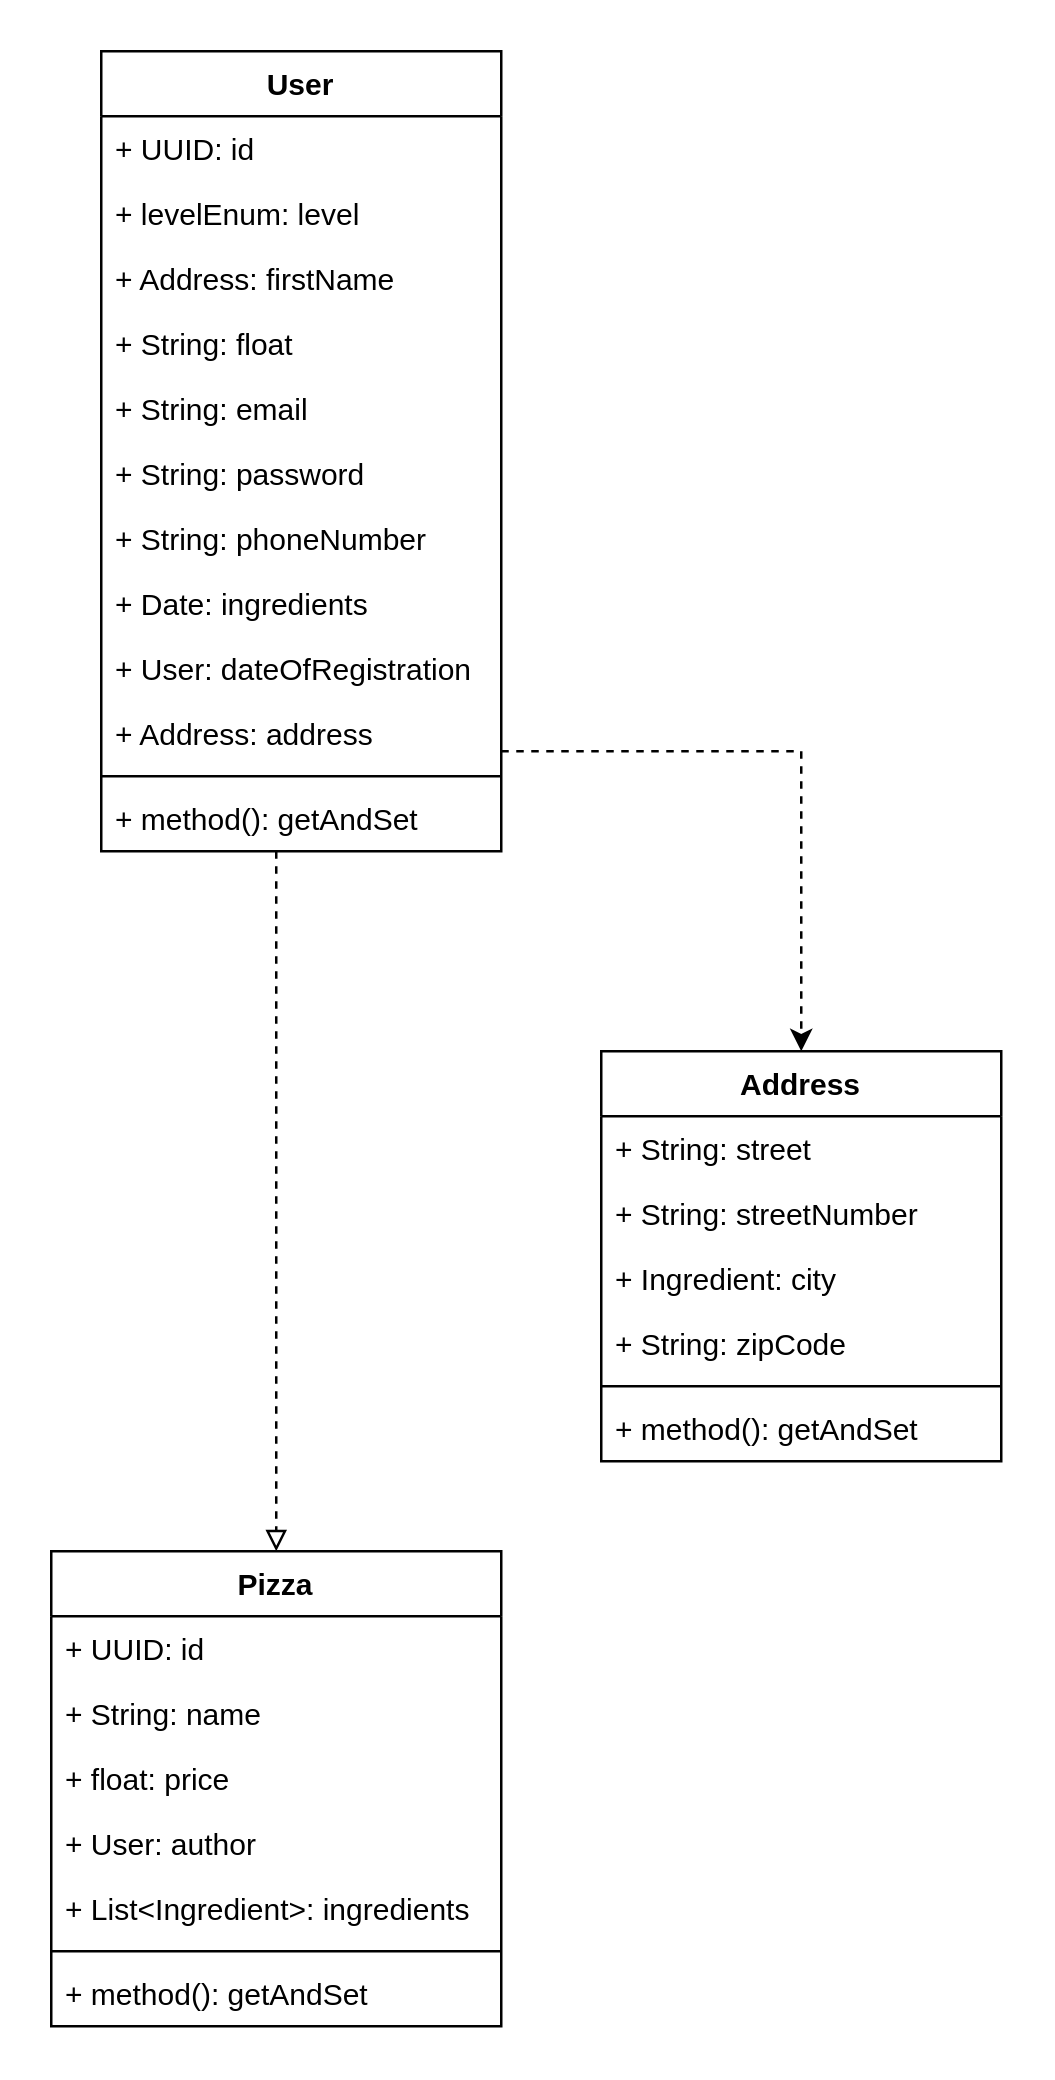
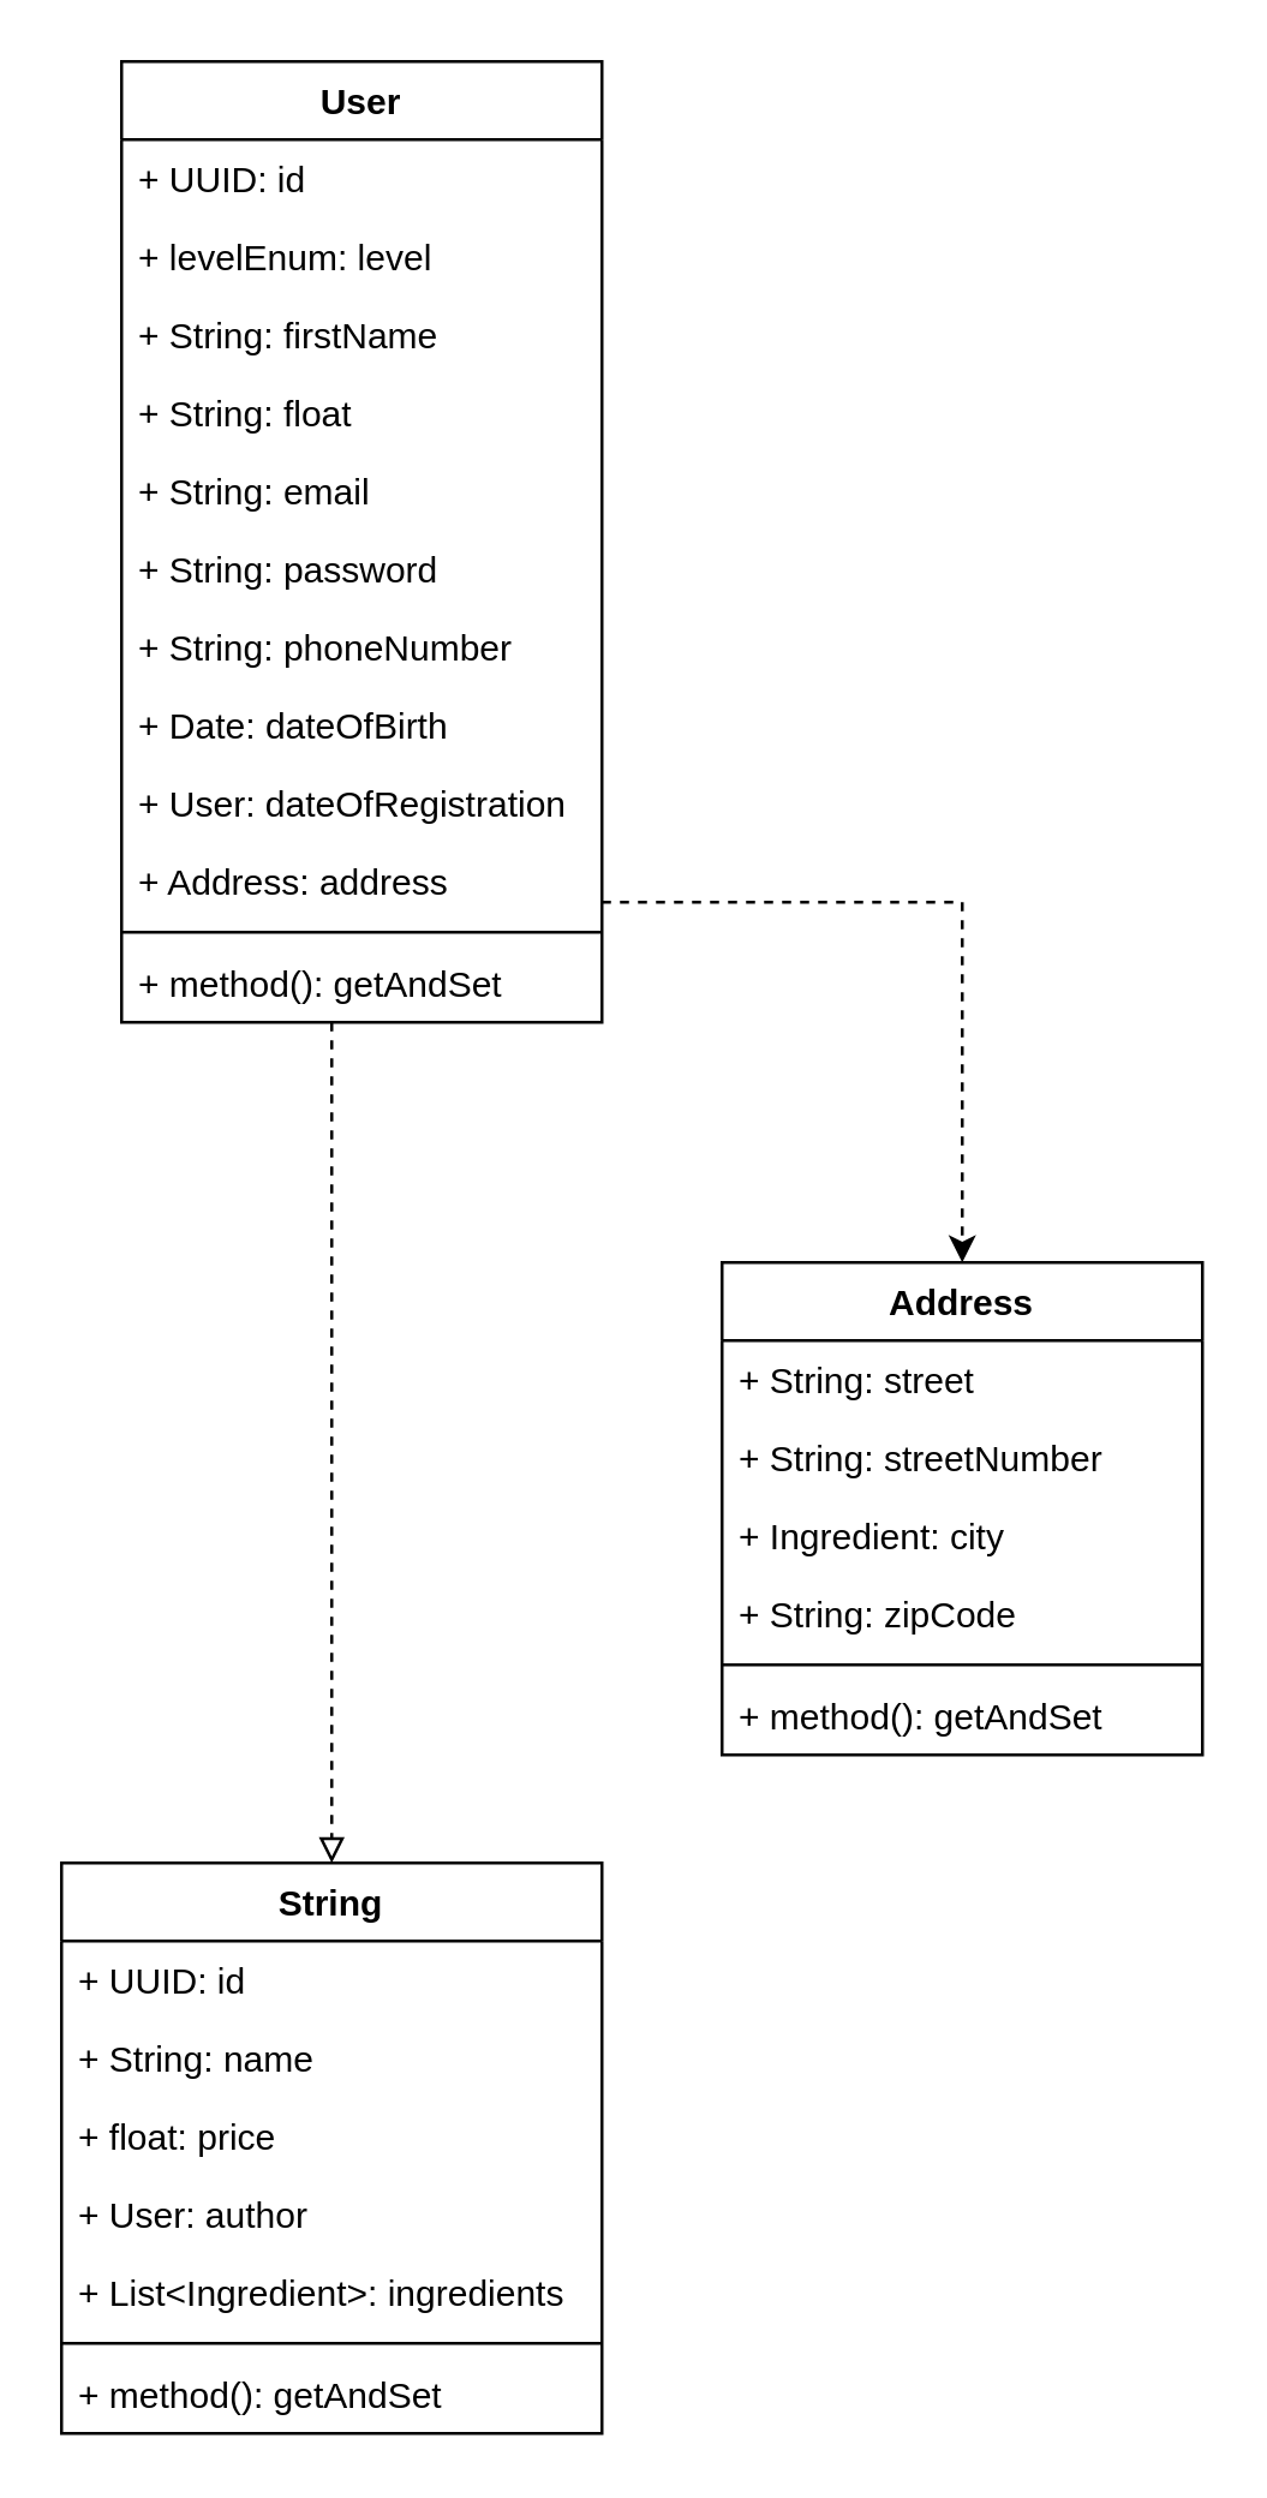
  <mxCell id="0" />
  <mxCell id="1" parent="0" />
  <mxCell id="2" style="edgeStyle=orthogonalEdgeStyle;rounded=0;orthogonalLoop=1;jettySize=auto;html=1;entryX=0.5;entryY=0;entryDx=0;entryDy=0;endArrow=block;endFill=0;dashed=1;" edge="1" parent="1" source="4" target="17"><mxGeometry relative="1" as="geometry"><Array as="points"><mxPoint x="110" y="370" /><mxPoint x="110" y="370" /></Array></mxGeometry></mxCell>
  <mxCell id="3" style="edgeStyle=orthogonalEdgeStyle;rounded=0;orthogonalLoop=1;jettySize=auto;html=1;entryX=0.5;entryY=0;entryDx=0;entryDy=0;endArrow=classic;endFill=1;dashed=1;" edge="1" parent="1" source="4" target="25"><mxGeometry relative="1" as="geometry"><Array as="points"><mxPoint x="320" y="300" /></Array></mxGeometry></mxCell>
  <mxCell id="4" value="User" style="swimlane;fontStyle=1;align=center;verticalAlign=top;childLayout=stackLayout;horizontal=1;startSize=26;horizontalStack=0;resizeParent=1;resizeParentMax=0;resizeLast=0;collapsible=1;marginBottom=0;" vertex="1" parent="1"><mxGeometry x="40" y="20" width="160" height="320" as="geometry" /></mxCell>
  <mxCell id="5" value="+ UUID: id&#10;" style="text;strokeColor=none;fillColor=none;align=left;verticalAlign=top;spacingLeft=4;spacingRight=4;overflow=hidden;rotatable=0;points=[[0,0.5],[1,0.5]];portConstraint=eastwest;" vertex="1" parent="4"><mxGeometry y="26" width="160" height="26" as="geometry" /></mxCell>
  <mxCell id="6" value="+ levelEnum: level&#10;" style="text;strokeColor=none;fillColor=none;align=left;verticalAlign=top;spacingLeft=4;spacingRight=4;overflow=hidden;rotatable=0;points=[[0,0.5],[1,0.5]];portConstraint=eastwest;" vertex="1" parent="4"><mxGeometry y="52" width="160" height="26" as="geometry" /></mxCell>
- <mxCell id="7" value="+ Address: firstName" style="text;strokeColor=none;fillColor=none;align=left;verticalAlign=top;spacingLeft=4;spacingRight=4;overflow=hidden;rotatable=0;points=[[0,0.5],[1,0.5]];portConstraint=eastwest;" vertex="1" parent="4"><mxGeometry y="78" width="160" height="26" as="geometry" /></mxCell>
+ <mxCell id="7" value="+ String: firstName" style="text;strokeColor=none;fillColor=none;align=left;verticalAlign=top;spacingLeft=4;spacingRight=4;overflow=hidden;rotatable=0;points=[[0,0.5],[1,0.5]];portConstraint=eastwest;" vertex="1" parent="4"><mxGeometry y="78" width="160" height="26" as="geometry" /></mxCell>
  <mxCell id="8" value="+ String: float" style="text;strokeColor=none;fillColor=none;align=left;verticalAlign=top;spacingLeft=4;spacingRight=4;overflow=hidden;rotatable=0;points=[[0,0.5],[1,0.5]];portConstraint=eastwest;" vertex="1" parent="4"><mxGeometry y="104" width="160" height="26" as="geometry" /></mxCell>
  <mxCell id="9" value="+ String: email&#10;" style="text;strokeColor=none;fillColor=none;align=left;verticalAlign=top;spacingLeft=4;spacingRight=4;overflow=hidden;rotatable=0;points=[[0,0.5],[1,0.5]];portConstraint=eastwest;" vertex="1" parent="4"><mxGeometry y="130" width="160" height="26" as="geometry" /></mxCell>
  <mxCell id="10" value="+ String: password" style="text;strokeColor=none;fillColor=none;align=left;verticalAlign=top;spacingLeft=4;spacingRight=4;overflow=hidden;rotatable=0;points=[[0,0.5],[1,0.5]];portConstraint=eastwest;" vertex="1" parent="4"><mxGeometry y="156" width="160" height="26" as="geometry" /></mxCell>
  <mxCell id="11" value="+ String: phoneNumber&#10;" style="text;strokeColor=none;fillColor=none;align=left;verticalAlign=top;spacingLeft=4;spacingRight=4;overflow=hidden;rotatable=0;points=[[0,0.5],[1,0.5]];portConstraint=eastwest;" vertex="1" parent="4"><mxGeometry y="182" width="160" height="26" as="geometry" /></mxCell>
- <mxCell id="12" value="+ Date: ingredients&#10;" style="text;strokeColor=none;fillColor=none;align=left;verticalAlign=top;spacingLeft=4;spacingRight=4;overflow=hidden;rotatable=0;points=[[0,0.5],[1,0.5]];portConstraint=eastwest;" vertex="1" parent="4"><mxGeometry y="208" width="160" height="26" as="geometry" /></mxCell>
+ <mxCell id="12" value="+ Date: dateOfBirth&#10;" style="text;strokeColor=none;fillColor=none;align=left;verticalAlign=top;spacingLeft=4;spacingRight=4;overflow=hidden;rotatable=0;points=[[0,0.5],[1,0.5]];portConstraint=eastwest;" vertex="1" parent="4"><mxGeometry y="208" width="160" height="26" as="geometry" /></mxCell>
  <mxCell id="13" value="+ User: dateOfRegistration&#10;" style="text;strokeColor=none;fillColor=none;align=left;verticalAlign=top;spacingLeft=4;spacingRight=4;overflow=hidden;rotatable=0;points=[[0,0.5],[1,0.5]];portConstraint=eastwest;" vertex="1" parent="4"><mxGeometry y="234" width="160" height="26" as="geometry" /></mxCell>
  <mxCell id="14" value="+ Address: address&#10;" style="text;strokeColor=none;fillColor=none;align=left;verticalAlign=top;spacingLeft=4;spacingRight=4;overflow=hidden;rotatable=0;points=[[0,0.5],[1,0.5]];portConstraint=eastwest;" vertex="1" parent="4"><mxGeometry y="260" width="160" height="26" as="geometry" /></mxCell>
  <mxCell id="15" value="" style="line;strokeWidth=1;fillColor=none;align=left;verticalAlign=middle;spacingTop=-1;spacingLeft=3;spacingRight=3;rotatable=0;labelPosition=right;points=[];portConstraint=eastwest;" vertex="1" parent="4"><mxGeometry y="286" width="160" height="8" as="geometry" /></mxCell>
  <mxCell id="16" value="+ method(): getAndSet&#10;" style="text;strokeColor=none;fillColor=none;align=left;verticalAlign=top;spacingLeft=4;spacingRight=4;overflow=hidden;rotatable=0;points=[[0,0.5],[1,0.5]];portConstraint=eastwest;" vertex="1" parent="4"><mxGeometry y="294" width="160" height="26" as="geometry" /></mxCell>
- <mxCell id="17" value="Pizza" style="swimlane;fontStyle=1;align=center;verticalAlign=top;childLayout=stackLayout;horizontal=1;startSize=26;horizontalStack=0;resizeParent=1;resizeParentMax=0;resizeLast=0;collapsible=1;marginBottom=0;" vertex="1" parent="1"><mxGeometry x="20" y="620" width="180" height="190" as="geometry" /></mxCell>
+ <mxCell id="17" value="String" style="swimlane;fontStyle=1;align=center;verticalAlign=top;childLayout=stackLayout;horizontal=1;startSize=26;horizontalStack=0;resizeParent=1;resizeParentMax=0;resizeLast=0;collapsible=1;marginBottom=0;" vertex="1" parent="1"><mxGeometry x="20" y="620" width="180" height="190" as="geometry" /></mxCell>
  <mxCell id="18" value="+ UUID: id&#10;" style="text;strokeColor=none;fillColor=none;align=left;verticalAlign=top;spacingLeft=4;spacingRight=4;overflow=hidden;rotatable=0;points=[[0,0.5],[1,0.5]];portConstraint=eastwest;" vertex="1" parent="17"><mxGeometry y="26" width="180" height="26" as="geometry" /></mxCell>
  <mxCell id="19" value="+ String: name" style="text;strokeColor=none;fillColor=none;align=left;verticalAlign=top;spacingLeft=4;spacingRight=4;overflow=hidden;rotatable=0;points=[[0,0.5],[1,0.5]];portConstraint=eastwest;" vertex="1" parent="17"><mxGeometry y="52" width="180" height="26" as="geometry" /></mxCell>
  <mxCell id="20" value="+ float: price" style="text;strokeColor=none;fillColor=none;align=left;verticalAlign=top;spacingLeft=4;spacingRight=4;overflow=hidden;rotatable=0;points=[[0,0.5],[1,0.5]];portConstraint=eastwest;" vertex="1" parent="17"><mxGeometry y="78" width="180" height="26" as="geometry" /></mxCell>
  <mxCell id="21" value="+ User: author&#10;" style="text;strokeColor=none;fillColor=none;align=left;verticalAlign=top;spacingLeft=4;spacingRight=4;overflow=hidden;rotatable=0;points=[[0,0.5],[1,0.5]];portConstraint=eastwest;" vertex="1" parent="17"><mxGeometry y="104" width="180" height="26" as="geometry" /></mxCell>
  <mxCell id="22" value="+ List&lt;Ingredient&gt;: ingredients&#10;" style="text;strokeColor=none;fillColor=none;align=left;verticalAlign=top;spacingLeft=4;spacingRight=4;overflow=hidden;rotatable=0;points=[[0,0.5],[1,0.5]];portConstraint=eastwest;" vertex="1" parent="17"><mxGeometry y="130" width="180" height="26" as="geometry" /></mxCell>
  <mxCell id="23" value="" style="line;strokeWidth=1;fillColor=none;align=left;verticalAlign=middle;spacingTop=-1;spacingLeft=3;spacingRight=3;rotatable=0;labelPosition=right;points=[];portConstraint=eastwest;" vertex="1" parent="17"><mxGeometry y="156" width="180" height="8" as="geometry" /></mxCell>
  <mxCell id="24" value="+ method(): getAndSet&#10;" style="text;strokeColor=none;fillColor=none;align=left;verticalAlign=top;spacingLeft=4;spacingRight=4;overflow=hidden;rotatable=0;points=[[0,0.5],[1,0.5]];portConstraint=eastwest;" vertex="1" parent="17"><mxGeometry y="164" width="180" height="26" as="geometry" /></mxCell>
  <mxCell id="25" value="Address" style="swimlane;fontStyle=1;align=center;verticalAlign=top;childLayout=stackLayout;horizontal=1;startSize=26;horizontalStack=0;resizeParent=1;resizeParentMax=0;resizeLast=0;collapsible=1;marginBottom=0;" vertex="1" parent="1"><mxGeometry x="240" y="420" width="160" height="164" as="geometry" /></mxCell>
  <mxCell id="26" value="+ String: street" style="text;strokeColor=none;fillColor=none;align=left;verticalAlign=top;spacingLeft=4;spacingRight=4;overflow=hidden;rotatable=0;points=[[0,0.5],[1,0.5]];portConstraint=eastwest;" vertex="1" parent="25"><mxGeometry y="26" width="160" height="26" as="geometry" /></mxCell>
  <mxCell id="27" value="+ String: streetNumber" style="text;strokeColor=none;fillColor=none;align=left;verticalAlign=top;spacingLeft=4;spacingRight=4;overflow=hidden;rotatable=0;points=[[0,0.5],[1,0.5]];portConstraint=eastwest;" vertex="1" parent="25"><mxGeometry y="52" width="160" height="26" as="geometry" /></mxCell>
  <mxCell id="28" value="+ Ingredient: city&#10;" style="text;strokeColor=none;fillColor=none;align=left;verticalAlign=top;spacingLeft=4;spacingRight=4;overflow=hidden;rotatable=0;points=[[0,0.5],[1,0.5]];portConstraint=eastwest;" vertex="1" parent="25"><mxGeometry y="78" width="160" height="26" as="geometry" /></mxCell>
  <mxCell id="29" value="+ String: zipCode&#10;" style="text;strokeColor=none;fillColor=none;align=left;verticalAlign=top;spacingLeft=4;spacingRight=4;overflow=hidden;rotatable=0;points=[[0,0.5],[1,0.5]];portConstraint=eastwest;" vertex="1" parent="25"><mxGeometry y="104" width="160" height="26" as="geometry" /></mxCell>
  <mxCell id="30" value="" style="line;strokeWidth=1;fillColor=none;align=left;verticalAlign=middle;spacingTop=-1;spacingLeft=3;spacingRight=3;rotatable=0;labelPosition=right;points=[];portConstraint=eastwest;" vertex="1" parent="25"><mxGeometry y="130" width="160" height="8" as="geometry" /></mxCell>
  <mxCell id="31" value="+ method(): getAndSet&#10;" style="text;strokeColor=none;fillColor=none;align=left;verticalAlign=top;spacingLeft=4;spacingRight=4;overflow=hidden;rotatable=0;points=[[0,0.5],[1,0.5]];portConstraint=eastwest;" vertex="1" parent="25"><mxGeometry y="138" width="160" height="26" as="geometry" /></mxCell>
